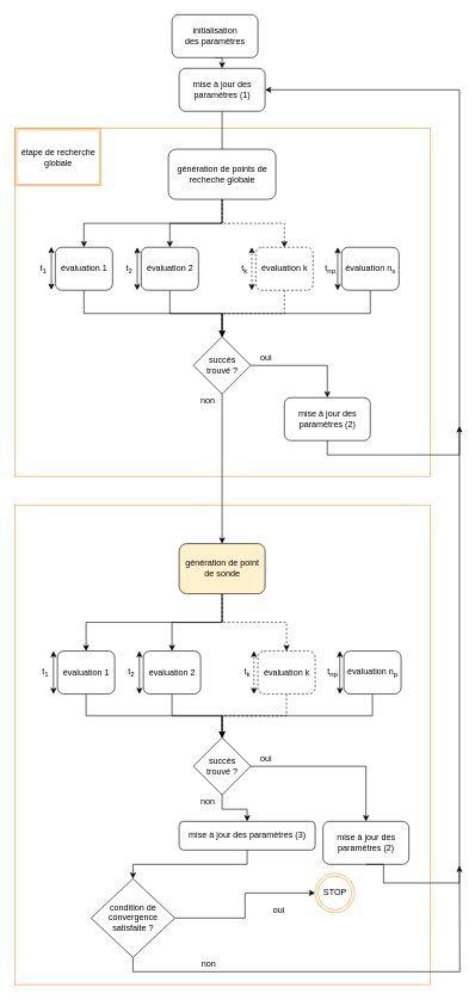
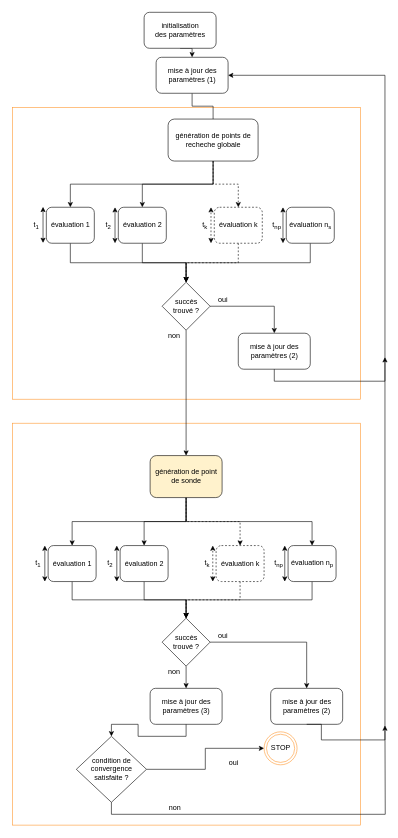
  <mxCell id="0" />
  <mxCell id="1" parent="0" />
  <mxCell id="2" value="" style="rounded=1;whiteSpace=wrap;html=1;strokeColor=#FF9933;fillColor=none;arcSize=0;" vertex="1" parent="1"><mxGeometry x="20" y="705" width="580" height="670" as="geometry" /></mxCell>
  <mxCell id="3" value="" style="rounded=1;whiteSpace=wrap;html=1;strokeColor=#FF9933;fillColor=none;arcSize=0;" vertex="1" parent="1"><mxGeometry x="20" y="179" width="580" height="486" as="geometry" /></mxCell>
  <mxCell id="4" style="edgeStyle=orthogonalEdgeStyle;rounded=0;orthogonalLoop=1;jettySize=auto;html=1;exitX=0.5;exitY=1;exitDx=0;exitDy=0;" edge="1" parent="1" source="7" target="9"><mxGeometry relative="1" as="geometry" /></mxCell>
  <mxCell id="5" style="edgeStyle=orthogonalEdgeStyle;rounded=0;orthogonalLoop=1;jettySize=auto;html=1;exitX=0.5;exitY=1;exitDx=0;exitDy=0;entryX=0.5;entryY=0;entryDx=0;entryDy=0;" edge="1" parent="1" source="7" target="11"><mxGeometry relative="1" as="geometry" /></mxCell>
  <mxCell id="6" style="edgeStyle=orthogonalEdgeStyle;rounded=0;orthogonalLoop=1;jettySize=auto;html=1;exitX=0.5;exitY=1;exitDx=0;exitDy=0;entryX=0.5;entryY=0;entryDx=0;entryDy=0;dashed=1;" edge="1" parent="1" source="7" target="15"><mxGeometry relative="1" as="geometry" /></mxCell>
- <mxCell id="7" value="génération de points de recheche globale" style="rounded=1;whiteSpace=wrap;html=1;" vertex="1" parent="1"><mxGeometry x="234.5" y="208" width="150" height="70" as="geometry" /></mxCell>
+ <mxCell id="7" value="génération de points de recheche globale" style="rounded=1;whiteSpace=wrap;html=1;" vertex="1" parent="1"><mxGeometry x="279.5" y="198" width="150" height="70" as="geometry" /></mxCell>
  <mxCell id="8" style="edgeStyle=orthogonalEdgeStyle;rounded=0;orthogonalLoop=1;jettySize=auto;html=1;exitX=0.5;exitY=1;exitDx=0;exitDy=0;entryX=0.5;entryY=0;entryDx=0;entryDy=0;" edge="1" parent="1" source="9" target="18"><mxGeometry relative="1" as="geometry" /></mxCell>
  <mxCell id="9" value="évaluation 1 " style="rounded=1;whiteSpace=wrap;html=1;" vertex="1" parent="1"><mxGeometry x="76.5" y="345" width="80" height="60" as="geometry" /></mxCell>
  <mxCell id="10" style="edgeStyle=orthogonalEdgeStyle;rounded=0;orthogonalLoop=1;jettySize=auto;html=1;exitX=0.5;exitY=1;exitDx=0;exitDy=0;entryX=0.5;entryY=0;entryDx=0;entryDy=0;" edge="1" parent="1" source="11" target="18"><mxGeometry relative="1" as="geometry"><mxPoint x="316.5" y="505" as="targetPoint" /></mxGeometry></mxCell>
  <mxCell id="11" value="évaluation 2" style="rounded=1;whiteSpace=wrap;html=1;" vertex="1" parent="1"><mxGeometry x="196.5" y="345" width="80" height="60" as="geometry" /></mxCell>
  <mxCell id="12" style="edgeStyle=orthogonalEdgeStyle;rounded=0;orthogonalLoop=1;jettySize=auto;html=1;exitX=0.5;exitY=1;exitDx=0;exitDy=0;entryX=0.5;entryY=0;entryDx=0;entryDy=0;" edge="1" parent="1" source="13" target="18"><mxGeometry relative="1" as="geometry" /></mxCell>
  <mxCell id="13" value="évaluation n&lt;sub&gt;s&lt;/sub&gt;" style="rounded=1;whiteSpace=wrap;html=1;" vertex="1" parent="1"><mxGeometry x="476.5" y="345" width="80" height="60" as="geometry" /></mxCell>
  <mxCell id="14" style="edgeStyle=orthogonalEdgeStyle;rounded=0;orthogonalLoop=1;jettySize=auto;html=1;exitX=0.5;exitY=1;exitDx=0;exitDy=0;entryX=0.5;entryY=0;entryDx=0;entryDy=0;dashed=1;" edge="1" parent="1" source="15" target="18"><mxGeometry relative="1" as="geometry" /></mxCell>
  <mxCell id="15" value="&lt;font face=&quot;Helvetica&quot;&gt;évaluation k&lt;/font&gt;" style="rounded=1;whiteSpace=wrap;html=1;dashed=1;fontFamily=latex;" vertex="1" parent="1"><mxGeometry x="356.5" y="345" width="80" height="60" as="geometry" /></mxCell>
  <mxCell id="16" style="edgeStyle=orthogonalEdgeStyle;rounded=0;orthogonalLoop=1;jettySize=auto;html=1;exitX=0.5;exitY=1;exitDx=0;exitDy=0;" edge="1" parent="1" source="18" target="23"><mxGeometry relative="1" as="geometry" /></mxCell>
  <mxCell id="17" style="edgeStyle=orthogonalEdgeStyle;rounded=0;orthogonalLoop=1;jettySize=auto;html=1;exitX=1;exitY=0.5;exitDx=0;exitDy=0;" edge="1" parent="1" source="18" target="45"><mxGeometry relative="1" as="geometry" /></mxCell>
  <mxCell id="18" value="&lt;div&gt;succès &lt;br&gt;&lt;/div&gt;&lt;div&gt;trouvé ?&lt;/div&gt;" style="rhombus;whiteSpace=wrap;html=1;" vertex="1" parent="1"><mxGeometry x="269.5" y="470" width="80" height="80" as="geometry" /></mxCell>
  <mxCell id="19" style="edgeStyle=orthogonalEdgeStyle;rounded=0;orthogonalLoop=1;jettySize=auto;html=1;exitX=0.5;exitY=1;exitDx=0;exitDy=0;" edge="1" parent="1" source="23" target="25"><mxGeometry relative="1" as="geometry" /></mxCell>
  <mxCell id="20" style="edgeStyle=orthogonalEdgeStyle;rounded=0;orthogonalLoop=1;jettySize=auto;html=1;exitX=0.5;exitY=1;exitDx=0;exitDy=0;entryX=0.5;entryY=0;entryDx=0;entryDy=0;" edge="1" parent="1" source="23" target="27"><mxGeometry relative="1" as="geometry" /></mxCell>
+ <mxCell id="21" style="edgeStyle=orthogonalEdgeStyle;rounded=0;orthogonalLoop=1;jettySize=auto;html=1;exitX=0.5;exitY=1;exitDx=0;exitDy=0;entryX=0.5;entryY=0;entryDx=0;entryDy=0;" edge="1" parent="1" source="23" target="29"><mxGeometry relative="1" as="geometry" /></mxCell>
  <mxCell id="22" style="edgeStyle=orthogonalEdgeStyle;rounded=0;orthogonalLoop=1;jettySize=auto;html=1;exitX=0.5;exitY=1;exitDx=0;exitDy=0;entryX=0.5;entryY=0;entryDx=0;entryDy=0;dashed=1;" edge="1" parent="1" source="23" target="31"><mxGeometry relative="1" as="geometry" /></mxCell>
  <mxCell id="23" value="&lt;div&gt;génération de point de sonde&lt;br&gt;&lt;/div&gt;" style="rounded=1;whiteSpace=wrap;html=1;fillColor=#fff2cc;" vertex="1" parent="1"><mxGeometry x="249.5" y="759" width="120" height="70" as="geometry" /></mxCell>
  <mxCell id="24" style="edgeStyle=orthogonalEdgeStyle;rounded=0;orthogonalLoop=1;jettySize=auto;html=1;exitX=0.5;exitY=1;exitDx=0;exitDy=0;entryX=0.5;entryY=0;entryDx=0;entryDy=0;" edge="1" parent="1" source="25" target="37"><mxGeometry relative="1" as="geometry" /></mxCell>
  <mxCell id="25" value="évaluation 1 " style="rounded=1;whiteSpace=wrap;html=1;" vertex="1" parent="1"><mxGeometry x="79.5" y="909" width="80" height="60" as="geometry" /></mxCell>
  <mxCell id="26" style="edgeStyle=orthogonalEdgeStyle;rounded=0;orthogonalLoop=1;jettySize=auto;html=1;exitX=0.5;exitY=1;exitDx=0;exitDy=0;entryX=0.5;entryY=0;entryDx=0;entryDy=0;" edge="1" parent="1" source="27" target="37"><mxGeometry relative="1" as="geometry"><mxPoint x="306.5" y="1029" as="targetPoint" /></mxGeometry></mxCell>
  <mxCell id="27" value="évaluation 2" style="rounded=1;whiteSpace=wrap;html=1;" vertex="1" parent="1"><mxGeometry x="199.5" y="909" width="80" height="60" as="geometry" /></mxCell>
  <mxCell id="28" style="edgeStyle=orthogonalEdgeStyle;rounded=0;orthogonalLoop=1;jettySize=auto;html=1;exitX=0.5;exitY=1;exitDx=0;exitDy=0;entryX=0.5;entryY=0;entryDx=0;entryDy=0;" edge="1" parent="1" source="29" target="37"><mxGeometry relative="1" as="geometry"><mxPoint x="306.5" y="1029" as="targetPoint" /></mxGeometry></mxCell>
  <mxCell id="29" value="évaluation n&lt;sub&gt;p&lt;/sub&gt;" style="rounded=1;whiteSpace=wrap;html=1;" vertex="1" parent="1"><mxGeometry x="479.5" y="909" width="80" height="60" as="geometry" /></mxCell>
  <mxCell id="30" style="edgeStyle=orthogonalEdgeStyle;rounded=0;orthogonalLoop=1;jettySize=auto;html=1;exitX=0.5;exitY=1;exitDx=0;exitDy=0;entryX=0.5;entryY=0;entryDx=0;entryDy=0;dashed=1;" edge="1" parent="1" source="31" target="37"><mxGeometry relative="1" as="geometry" /></mxCell>
  <mxCell id="31" value="&lt;font face=&quot;Helvetica&quot;&gt;évaluation k&lt;/font&gt;" style="rounded=1;whiteSpace=wrap;html=1;dashed=1;fontFamily=latex;" vertex="1" parent="1"><mxGeometry x="359.5" y="909" width="80" height="60" as="geometry" /></mxCell>
  <mxCell id="32" style="edgeStyle=orthogonalEdgeStyle;rounded=0;orthogonalLoop=1;jettySize=auto;html=1;exitX=0.5;exitY=1;exitDx=0;exitDy=0;entryX=0.5;entryY=0;entryDx=0;entryDy=0;" edge="1" parent="1" source="33" target="47"><mxGeometry relative="1" as="geometry" /></mxCell>
  <mxCell id="33" value="&lt;div&gt;initialisation&lt;/div&gt;&lt;div&gt;des paramètres&lt;br&gt;&lt;/div&gt;" style="rounded=1;whiteSpace=wrap;html=1;" vertex="1" parent="1"><mxGeometry x="239.5" y="20" width="120" height="60" as="geometry" /></mxCell>
  <mxCell id="34" value="non" style="text;html=1;strokeColor=none;fillColor=none;align=center;verticalAlign=middle;whiteSpace=wrap;rounded=0;" vertex="1" parent="1"><mxGeometry x="269.5" y="550" width="40" height="20" as="geometry" /></mxCell>
  <mxCell id="35" style="edgeStyle=orthogonalEdgeStyle;rounded=0;orthogonalLoop=1;jettySize=auto;html=1;exitX=1;exitY=0.5;exitDx=0;exitDy=0;entryX=0.5;entryY=0;entryDx=0;entryDy=0;" edge="1" parent="1" source="37" target="50"><mxGeometry relative="1" as="geometry" /></mxCell>
  <mxCell id="36" style="edgeStyle=orthogonalEdgeStyle;rounded=0;orthogonalLoop=1;jettySize=auto;html=1;exitX=0.5;exitY=1;exitDx=0;exitDy=0;entryX=0.5;entryY=0;entryDx=0;entryDy=0;" edge="1" parent="1" source="37" target="43"><mxGeometry relative="1" as="geometry" /></mxCell>
  <mxCell id="37" value="&lt;div&gt;succès &lt;br&gt;&lt;/div&gt;&lt;div&gt;trouvé ?&lt;/div&gt;" style="rhombus;whiteSpace=wrap;html=1;" vertex="1" parent="1"><mxGeometry x="269.5" y="1030" width="80" height="80" as="geometry" /></mxCell>
  <mxCell id="38" value="oui" style="text;html=1;strokeColor=none;fillColor=none;align=center;verticalAlign=middle;whiteSpace=wrap;rounded=0;" vertex="1" parent="1"><mxGeometry x="350.5" y="1050" width="40" height="20" as="geometry" /></mxCell>
  <mxCell id="39" style="edgeStyle=orthogonalEdgeStyle;rounded=0;orthogonalLoop=1;jettySize=auto;html=1;exitX=1;exitY=0.5;exitDx=0;exitDy=0;entryX=0;entryY=0.5;entryDx=0;entryDy=0;" edge="1" parent="1" source="41" target="53"><mxGeometry relative="1" as="geometry" /></mxCell>
  <mxCell id="40" style="edgeStyle=orthogonalEdgeStyle;rounded=0;orthogonalLoop=1;jettySize=auto;html=1;exitX=0.5;exitY=1;exitDx=0;exitDy=0;" edge="1" parent="1" source="41"><mxGeometry relative="1" as="geometry"><mxPoint x="641" y="1209" as="targetPoint" /></mxGeometry></mxCell>
  <mxCell id="41" value="condition de convergence satisfaite ?" style="rhombus;whiteSpace=wrap;html=1;" vertex="1" parent="1"><mxGeometry x="126.5" y="1227" width="117" height="110" as="geometry" /></mxCell>
  <mxCell id="42" style="edgeStyle=orthogonalEdgeStyle;rounded=0;orthogonalLoop=1;jettySize=auto;html=1;exitX=0.5;exitY=1;exitDx=0;exitDy=0;entryX=0.5;entryY=0;entryDx=0;entryDy=0;" edge="1" parent="1" source="43" target="41"><mxGeometry relative="1" as="geometry" /></mxCell>
- <mxCell id="43" value="mise à jour des paramètres (3)" style="rounded=1;whiteSpace=wrap;html=1;fillColor=none;" vertex="1" parent="1"><mxGeometry x="249.5" y="1147" width="190" height="40" as="geometry" /></mxCell>
+ <mxCell id="43" value="mise à jour des paramètres (3)" style="rounded=1;whiteSpace=wrap;html=1;fillColor=none;" vertex="1" parent="1"><mxGeometry x="249.5" y="1147" width="120" height="60" as="geometry" /></mxCell>
  <mxCell id="44" style="edgeStyle=orthogonalEdgeStyle;rounded=0;orthogonalLoop=1;jettySize=auto;html=1;exitX=0.5;exitY=1;exitDx=0;exitDy=0;entryX=1;entryY=0.5;entryDx=0;entryDy=0;" edge="1" parent="1" source="45" target="47"><mxGeometry relative="1" as="geometry"><Array as="points"><mxPoint x="457" y="635" /><mxPoint x="641" y="635" /><mxPoint x="641" y="125" /></Array></mxGeometry></mxCell>
  <mxCell id="45" value="mise à jour des paramètres (2)" style="rounded=1;whiteSpace=wrap;html=1;fillColor=none;" vertex="1" parent="1"><mxGeometry x="396.5" y="555" width="120" height="60" as="geometry" /></mxCell>
  <mxCell id="46" style="edgeStyle=orthogonalEdgeStyle;rounded=0;orthogonalLoop=1;jettySize=auto;html=1;exitX=0.5;exitY=1;exitDx=0;exitDy=0;entryX=0.5;entryY=0;entryDx=0;entryDy=0;endArrow=none;" edge="1" parent="1" source="47" target="7"><mxGeometry relative="1" as="geometry" /></mxCell>
- <mxCell id="47" value="mise à jour des paramètres (1)" style="rounded=1;whiteSpace=wrap;html=1;" vertex="1" parent="1"><mxGeometry x="249.5" y="95" width="120" height="60" as="geometry" /></mxCell>
+ <mxCell id="47" value="mise à jour des paramètres (1)" style="rounded=1;whiteSpace=wrap;html=1;" vertex="1" parent="1"><mxGeometry x="259.5" y="95" width="120" height="60" as="geometry" /></mxCell>
  <mxCell id="48" value="oui" style="text;html=1;strokeColor=none;fillColor=none;align=center;verticalAlign=middle;whiteSpace=wrap;rounded=0;" vertex="1" parent="1"><mxGeometry x="350.5" y="490" width="40" height="20" as="geometry" /></mxCell>
  <mxCell id="49" style="edgeStyle=orthogonalEdgeStyle;rounded=0;orthogonalLoop=1;jettySize=auto;html=1;exitX=0.5;exitY=1;exitDx=0;exitDy=0;" edge="1" parent="1" source="50"><mxGeometry relative="1" as="geometry"><mxPoint x="641" y="595" as="targetPoint" /><Array as="points"><mxPoint x="535" y="1233" /><mxPoint x="641" y="1233" /></Array></mxGeometry></mxCell>
  <mxCell id="50" value="mise à jour des paramètres (2)" style="rounded=1;whiteSpace=wrap;html=1;fillColor=none;" vertex="1" parent="1"><mxGeometry x="450.5" y="1147" width="120" height="60" as="geometry" /></mxCell>
  <mxCell id="51" value="non" style="text;html=1;strokeColor=none;fillColor=none;align=center;verticalAlign=middle;whiteSpace=wrap;rounded=0;" vertex="1" parent="1"><mxGeometry x="269.5" y="1109" width="40" height="20" as="geometry" /></mxCell>
  <mxCell id="52" value="oui" style="text;html=1;strokeColor=none;fillColor=none;align=center;verticalAlign=middle;whiteSpace=wrap;rounded=0;" vertex="1" parent="1"><mxGeometry x="368.5" y="1262" width="40" height="20" as="geometry" /></mxCell>
  <mxCell id="53" value="STOP" style="ellipse;shape=doubleEllipse;whiteSpace=wrap;html=1;aspect=fixed;fillColor=none;strokeColor=#FF9933;" vertex="1" parent="1"><mxGeometry x="439.5" y="1219.5" width="55" height="55" as="geometry" /></mxCell>
  <mxCell id="54" value="non" style="text;html=1;strokeColor=none;fillColor=none;align=center;verticalAlign=middle;whiteSpace=wrap;rounded=0;" vertex="1" parent="1"><mxGeometry x="270.5" y="1337" width="40" height="20" as="geometry" /></mxCell>
  <mxCell id="55" value="" style="endArrow=classic;startArrow=classic;html=1;" edge="1" parent="1"><mxGeometry width="50" height="50" relative="1" as="geometry"><mxPoint x="74" y="969" as="sourcePoint" /><mxPoint x="74" y="909" as="targetPoint" /></mxGeometry></mxCell>
  <mxCell id="56" value="" style="endArrow=classic;startArrow=classic;html=1;" edge="1" parent="1"><mxGeometry width="50" height="50" relative="1" as="geometry"><mxPoint x="194" y="969" as="sourcePoint" /><mxPoint x="194" y="909" as="targetPoint" /></mxGeometry></mxCell>
  <mxCell id="57" value="" style="endArrow=classic;startArrow=classic;html=1;dashed=1;" edge="1" parent="1"><mxGeometry width="50" height="50" relative="1" as="geometry"><mxPoint x="354" y="969" as="sourcePoint" /><mxPoint x="354" y="909" as="targetPoint" /></mxGeometry></mxCell>
  <mxCell id="58" value="" style="endArrow=classic;startArrow=classic;html=1;" edge="1" parent="1"><mxGeometry width="50" height="50" relative="1" as="geometry"><mxPoint x="474" y="969" as="sourcePoint" /><mxPoint x="474" y="909" as="targetPoint" /></mxGeometry></mxCell>
  <mxCell id="59" value="" style="endArrow=classic;startArrow=classic;html=1;" edge="1" parent="1"><mxGeometry width="50" height="50" relative="1" as="geometry"><mxPoint x="71" y="404.429" as="sourcePoint" /><mxPoint x="71" y="344.429" as="targetPoint" /></mxGeometry></mxCell>
  <mxCell id="60" value="" style="endArrow=classic;startArrow=classic;html=1;" edge="1" parent="1"><mxGeometry width="50" height="50" relative="1" as="geometry"><mxPoint x="191" y="405" as="sourcePoint" /><mxPoint x="191" y="345" as="targetPoint" /></mxGeometry></mxCell>
  <mxCell id="61" value="" style="endArrow=classic;startArrow=classic;html=1;dashed=1;" edge="1" parent="1"><mxGeometry width="50" height="50" relative="1" as="geometry"><mxPoint x="351" y="405" as="sourcePoint" /><mxPoint x="351" y="345" as="targetPoint" /></mxGeometry></mxCell>
  <mxCell id="62" value="" style="endArrow=classic;startArrow=classic;html=1;" edge="1" parent="1"><mxGeometry width="50" height="50" relative="1" as="geometry"><mxPoint x="471" y="405" as="sourcePoint" /><mxPoint x="471" y="345" as="targetPoint" /></mxGeometry></mxCell>
  <mxCell id="63" value="t&lt;sub&gt;1&lt;/sub&gt;" style="text;html=1;strokeColor=none;fillColor=none;align=center;verticalAlign=middle;whiteSpace=wrap;rounded=0;" vertex="1" parent="1"><mxGeometry x="53" y="929" width="20" height="20" as="geometry" /></mxCell>
  <mxCell id="64" value="t&lt;sub&gt;2&lt;/sub&gt;" style="text;html=1;strokeColor=none;fillColor=none;align=center;verticalAlign=middle;whiteSpace=wrap;rounded=0;" vertex="1" parent="1"><mxGeometry x="173" y="929" width="20" height="20" as="geometry" /></mxCell>
  <mxCell id="65" value="t&lt;sub&gt;k&lt;/sub&gt;" style="text;html=1;strokeColor=none;fillColor=none;align=center;verticalAlign=middle;whiteSpace=wrap;rounded=0;" vertex="1" parent="1"><mxGeometry x="334.5" y="929" width="20" height="20" as="geometry" /></mxCell>
  <mxCell id="66" value="t&lt;sub&gt;np&lt;/sub&gt;" style="text;html=1;strokeColor=none;fillColor=none;align=center;verticalAlign=middle;whiteSpace=wrap;rounded=0;" vertex="1" parent="1"><mxGeometry x="453.5" y="929" width="20" height="20" as="geometry" /></mxCell>
  <mxCell id="67" value="t&lt;sub&gt;1&lt;/sub&gt;" style="text;html=1;strokeColor=none;fillColor=none;align=center;verticalAlign=middle;whiteSpace=wrap;rounded=0;" vertex="1" parent="1"><mxGeometry x="50" y="364.929" width="20" height="20" as="geometry" /></mxCell>
  <mxCell id="68" value="t&lt;sub&gt;2&lt;/sub&gt;" style="text;html=1;strokeColor=none;fillColor=none;align=center;verticalAlign=middle;whiteSpace=wrap;rounded=0;" vertex="1" parent="1"><mxGeometry x="170" y="364.929" width="20" height="20" as="geometry" /></mxCell>
  <mxCell id="69" value="t&lt;sub&gt;k&lt;/sub&gt;" style="text;html=1;strokeColor=none;fillColor=none;align=center;verticalAlign=middle;whiteSpace=wrap;rounded=0;" vertex="1" parent="1"><mxGeometry x="330.5" y="364.929" width="20" height="20" as="geometry" /></mxCell>
  <mxCell id="70" value="t&lt;sub&gt;np&lt;/sub&gt;" style="text;html=1;strokeColor=none;fillColor=none;align=center;verticalAlign=middle;whiteSpace=wrap;rounded=0;" vertex="1" parent="1"><mxGeometry x="450.5" y="364.929" width="20" height="20" as="geometry" /></mxCell>
- <mxCell id="71" value="étape de recherche globale" style="shape=ext;double=1;rounded=1;whiteSpace=wrap;html=1;strokeColor=#FF9933;fillColor=none;arcSize=0;" vertex="1" parent="1"><mxGeometry x="20.5" y="179" width="120" height="80" as="geometry" /></mxCell>
